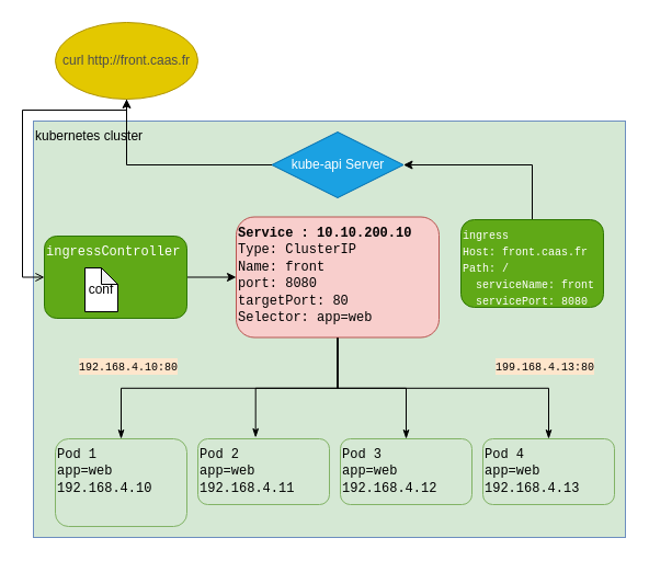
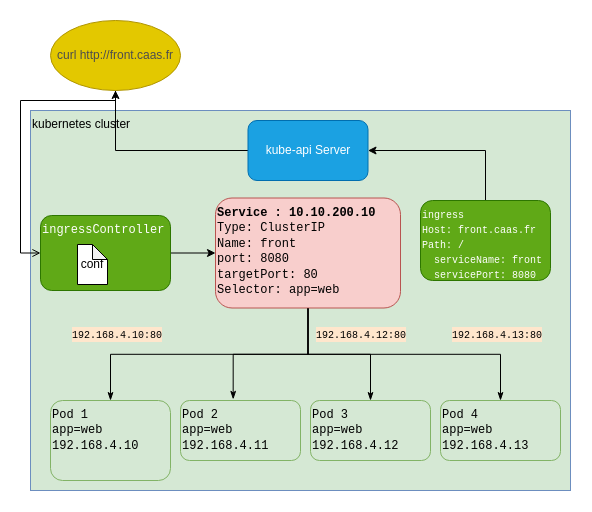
  <mxCell id="0" />
  <mxCell id="1" parent="0" />
  <mxCell id="2" value="kubernetes cluster" style="rounded=0;whiteSpace=wrap;html=1;fillColor=#d5e8d4;strokeColor=#6c8ebf;align=left;verticalAlign=top;" parent="1" vertex="1"><mxGeometry x="30" y="110" width="540" height="380" as="geometry" /></mxCell>
  <mxCell id="3" style="edgeStyle=orthogonalEdgeStyle;rounded=0;orthogonalLoop=1;jettySize=auto;html=1;exitX=1;exitY=0.5;exitDx=0;exitDy=0;entryX=0;entryY=0.5;entryDx=0;entryDy=0;" edge="1" parent="1" source="4" target="8"><mxGeometry relative="1" as="geometry" /></mxCell>
  <mxCell id="4" value="&lt;font face=&quot;Courier New&quot;&gt;ingressController&lt;/font&gt;" style="rounded=1;whiteSpace=wrap;html=1;fillColor=#60a917;strokeColor=#2D7600;align=left;verticalAlign=top;fontColor=#ffffff;" parent="1" vertex="1"><mxGeometry x="40" y="215" width="130" height="75" as="geometry" /></mxCell>
  <mxCell id="5" style="edgeStyle=orthogonalEdgeStyle;rounded=0;orthogonalLoop=1;jettySize=auto;html=1;exitX=0.5;exitY=1;exitDx=0;exitDy=0;entryX=0.439;entryY=-0.019;entryDx=0;entryDy=0;entryPerimeter=0;startArrow=none;startFill=0;endArrow=classicThin;endFill=1;" parent="1" source="8" target="11" edge="1"><mxGeometry relative="1" as="geometry" /></mxCell>
  <mxCell id="6" style="edgeStyle=orthogonalEdgeStyle;rounded=0;orthogonalLoop=1;jettySize=auto;html=1;exitX=0.5;exitY=1;exitDx=0;exitDy=0;entryX=0.5;entryY=0;entryDx=0;entryDy=0;startArrow=none;startFill=0;endArrow=classicThin;endFill=1;" parent="1" source="8" target="12" edge="1"><mxGeometry relative="1" as="geometry" /></mxCell>
  <mxCell id="7" style="edgeStyle=orthogonalEdgeStyle;rounded=0;orthogonalLoop=1;jettySize=auto;html=1;exitX=0.5;exitY=1;exitDx=0;exitDy=0;entryX=0.5;entryY=0;entryDx=0;entryDy=0;startArrow=none;startFill=0;endArrow=classicThin;endFill=1;" parent="1" source="8" target="13" edge="1"><mxGeometry relative="1" as="geometry" /></mxCell>
  <mxCell id="8" value="&lt;font face=&quot;Courier New&quot;&gt;&lt;b&gt;Service : 10.10.200.10&lt;/b&gt;&lt;br&gt;Type: ClusterIP&lt;br&gt;Name: front&lt;br&gt;port: 8080&lt;br&gt;targetPort: 80&lt;br&gt;Selector: app=web&lt;/font&gt;" style="rounded=1;whiteSpace=wrap;html=1;fillColor=#f8cecc;strokeColor=#b85450;align=left;verticalAlign=top;" parent="1" vertex="1"><mxGeometry x="215" y="197.5" width="185" height="110" as="geometry" /></mxCell>
  <mxCell id="9" style="edgeStyle=orthogonalEdgeStyle;rounded=0;orthogonalLoop=1;jettySize=auto;html=1;exitX=0.5;exitY=0;exitDx=0;exitDy=0;startArrow=classicThin;startFill=1;endArrow=none;endFill=0;" parent="1" source="10" target="8" edge="1"><mxGeometry relative="1" as="geometry" /></mxCell>
  <mxCell id="10" value="&lt;font face=&quot;Courier New&quot;&gt;Pod 1&lt;br&gt;app=web&lt;br&gt;192.168.4.10&lt;br&gt;&lt;/font&gt;" style="rounded=1;whiteSpace=wrap;html=1;fillColor=#d5e8d4;strokeColor=#82b366;align=left;verticalAlign=top;" parent="1" vertex="1"><mxGeometry x="50" y="400" width="120" height="80" as="geometry" /></mxCell>
  <mxCell id="11" value="&lt;font face=&quot;Courier New&quot;&gt;Pod 2&lt;br&gt;&lt;/font&gt;&lt;span style=&quot;font-family: &amp;#34;courier new&amp;#34;&quot;&gt;app=web&lt;/span&gt;&lt;br style=&quot;font-family: &amp;#34;courier new&amp;#34;&quot;&gt;&lt;span style=&quot;font-family: &amp;#34;courier new&amp;#34;&quot;&gt;192.168.4.11&lt;/span&gt;&lt;font face=&quot;Courier New&quot;&gt;&lt;br&gt;&lt;/font&gt;" style="rounded=1;whiteSpace=wrap;html=1;fillColor=#d5e8d4;strokeColor=#82b366;align=left;verticalAlign=top;" parent="1" vertex="1"><mxGeometry x="180" y="400" width="120" height="60" as="geometry" /></mxCell>
  <mxCell id="12" value="&lt;font face=&quot;Courier New&quot;&gt;Pod 3&lt;br&gt;&lt;/font&gt;&lt;span style=&quot;font-family: &amp;#34;courier new&amp;#34;&quot;&gt;app=web&lt;/span&gt;&lt;br style=&quot;font-family: &amp;#34;courier new&amp;#34;&quot;&gt;&lt;span style=&quot;font-family: &amp;#34;courier new&amp;#34;&quot;&gt;192.168.4.12&lt;/span&gt;&lt;font face=&quot;Courier New&quot;&gt;&lt;br&gt;&lt;/font&gt;" style="rounded=1;whiteSpace=wrap;html=1;fillColor=#d5e8d4;strokeColor=#82b366;align=left;verticalAlign=top;" parent="1" vertex="1"><mxGeometry x="310" y="400" width="120" height="60" as="geometry" /></mxCell>
  <mxCell id="13" value="&lt;font face=&quot;Courier New&quot;&gt;Pod 4&lt;br&gt;&lt;/font&gt;&lt;span style=&quot;font-family: &amp;#34;courier new&amp;#34;&quot;&gt;app=web&lt;/span&gt;&lt;br style=&quot;font-family: &amp;#34;courier new&amp;#34;&quot;&gt;&lt;span style=&quot;font-family: &amp;#34;courier new&amp;#34;&quot;&gt;192.168.4.13&lt;/span&gt;&lt;font face=&quot;Courier New&quot;&gt;&lt;br&gt;&lt;/font&gt;" style="rounded=1;whiteSpace=wrap;html=1;fillColor=#d5e8d4;strokeColor=#82b366;align=left;verticalAlign=top;" parent="1" vertex="1"><mxGeometry x="440" y="400" width="120" height="60" as="geometry" /></mxCell>
  <mxCell id="14" value="&lt;span style=&quot;color: rgb(0, 0, 0); font-family: &amp;quot;courier new&amp;quot;; font-style: normal; font-weight: 400; letter-spacing: normal; text-align: left; text-indent: 0px; text-transform: none; word-spacing: 0px; display: inline; float: none;&quot;&gt;&lt;font style=&quot;font-size: 10px&quot;&gt;192.168.4.10:80&lt;/font&gt;&lt;/span&gt;" style="text;whiteSpace=wrap;html=1;labelBackgroundColor=#FFE6CC;" parent="1" vertex="1"><mxGeometry x="70" y="320" width="110" height="30" as="geometry" /></mxCell>
- <mxCell id="16" value="&lt;span style=&quot;color: rgb(0, 0, 0); font-family: &amp;quot;courier new&amp;quot;; font-style: normal; font-weight: 400; letter-spacing: normal; text-align: left; text-indent: 0px; text-transform: none; word-spacing: 0px; display: inline; float: none;&quot;&gt;&lt;font style=&quot;font-size: 10px&quot;&gt;199.168.4.13:80&lt;/font&gt;&lt;/span&gt;" style="text;whiteSpace=wrap;html=1;labelBackgroundColor=#FFE6CC;" parent="1" vertex="1"><mxGeometry x="450" y="320" width="110" height="30" as="geometry" /></mxCell>
+ <mxCell id="15" value="&lt;span style=&quot;color: rgb(0, 0, 0); font-family: &amp;quot;courier new&amp;quot;; font-style: normal; font-weight: 400; letter-spacing: normal; text-align: left; text-indent: 0px; text-transform: none; word-spacing: 0px; display: inline; float: none;&quot;&gt;&lt;font style=&quot;font-size: 10px&quot;&gt;192.168.4.12:80&lt;/font&gt;&lt;/span&gt;" style="text;whiteSpace=wrap;html=1;labelBackgroundColor=#FFE6CC;" parent="1" vertex="1"><mxGeometry x="314" y="320" width="110" height="30" as="geometry" /></mxCell>
+ <mxCell id="16" value="&lt;span style=&quot;color: rgb(0, 0, 0); font-family: &amp;quot;courier new&amp;quot;; font-style: normal; font-weight: 400; letter-spacing: normal; text-align: left; text-indent: 0px; text-transform: none; word-spacing: 0px; display: inline; float: none;&quot;&gt;&lt;font style=&quot;font-size: 10px&quot;&gt;192.168.4.13:80&lt;/font&gt;&lt;/span&gt;" style="text;whiteSpace=wrap;html=1;labelBackgroundColor=#FFE6CC;" parent="1" vertex="1"><mxGeometry x="450" y="320" width="110" height="30" as="geometry" /></mxCell>
  <mxCell id="17" style="edgeStyle=orthogonalEdgeStyle;rounded=0;orthogonalLoop=1;jettySize=auto;html=1;exitX=0.5;exitY=0;exitDx=0;exitDy=0;entryX=1;entryY=0.5;entryDx=0;entryDy=0;" edge="1" parent="1" source="18" target="20"><mxGeometry relative="1" as="geometry" /></mxCell>
  <mxCell id="18" value="&lt;font face=&quot;Courier New&quot; style=&quot;font-size: 10px&quot;&gt;ingress&lt;br&gt;Host: front.caas.fr&lt;br&gt;Path: /&lt;br&gt;&amp;nbsp; serviceName: front&lt;br&gt;&amp;nbsp; servicePort: 8080&lt;br&gt;&lt;br&gt;&lt;/font&gt;" style="rounded=1;whiteSpace=wrap;html=1;fillColor=#60a917;strokeColor=#2D7600;align=left;verticalAlign=top;fontColor=#ffffff;" vertex="1" parent="1"><mxGeometry x="420" y="200" width="130" height="80" as="geometry" /></mxCell>
  <mxCell id="19" style="edgeStyle=orthogonalEdgeStyle;rounded=0;orthogonalLoop=1;jettySize=auto;html=1;exitX=0;exitY=0.5;exitDx=0;exitDy=0;" edge="1" parent="1" source="20" target="22"><mxGeometry relative="1" as="geometry" /></mxCell>
- <mxCell id="20" value="kube-api Server" style="rhombus;whiteSpace=wrap;html=1;fillColor=#1ba1e2;strokeColor=#006EAF;fontColor=#ffffff;" vertex="1" parent="1"><mxGeometry x="247.5" y="120" width="120" height="60" as="geometry" /></mxCell>
+ <mxCell id="20" value="kube-api Server" style="rounded=1;whiteSpace=wrap;html=1;fillColor=#1ba1e2;strokeColor=#006EAF;fontColor=#ffffff;" vertex="1" parent="1"><mxGeometry x="247.5" y="120" width="120" height="60" as="geometry" /></mxCell>
  <mxCell id="21" style="edgeStyle=orthogonalEdgeStyle;rounded=0;orthogonalLoop=1;jettySize=auto;html=1;exitX=0.5;exitY=1;exitDx=0;exitDy=0;entryX=0;entryY=0.5;entryDx=0;entryDy=0;endArrow=open;" edge="1" parent="1" source="22" target="4"><mxGeometry relative="1" as="geometry"><Array as="points"><mxPoint x="115" y="100" /><mxPoint x="20" y="100" /><mxPoint x="20" y="253" /></Array></mxGeometry></mxCell>
  <mxCell id="22" value="&lt;font color=&quot;#4d4d4d&quot;&gt;curl http://front.caas.fr&lt;/font&gt;" style="ellipse;whiteSpace=wrap;html=1;fillColor=#e3c800;strokeColor=#B09500;fontColor=#ffffff;" vertex="1" parent="1"><mxGeometry x="50" y="20" width="130" height="70" as="geometry" /></mxCell>
  <mxCell id="23" value="conf" style="shape=note;whiteSpace=wrap;html=1;backgroundOutline=1;darkOpacity=0.05;size=15;" vertex="1" parent="1"><mxGeometry x="77" y="244" width="30" height="40" as="geometry" /></mxCell>
